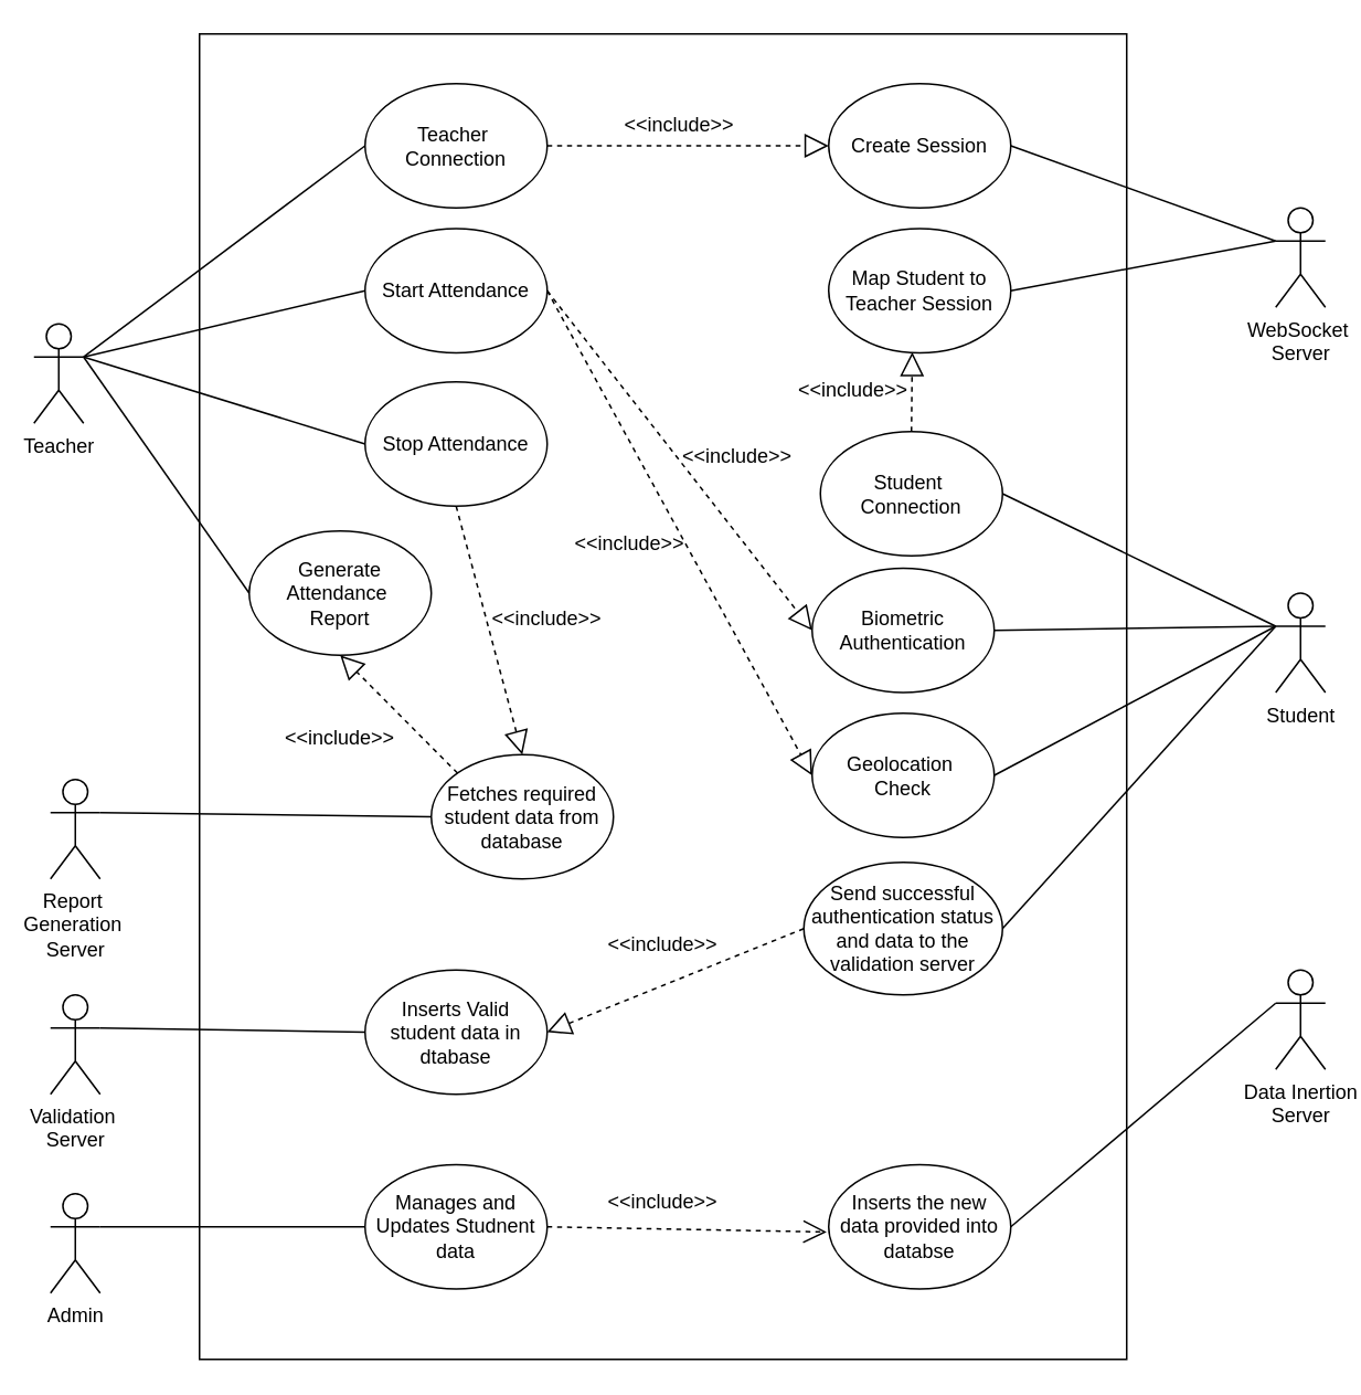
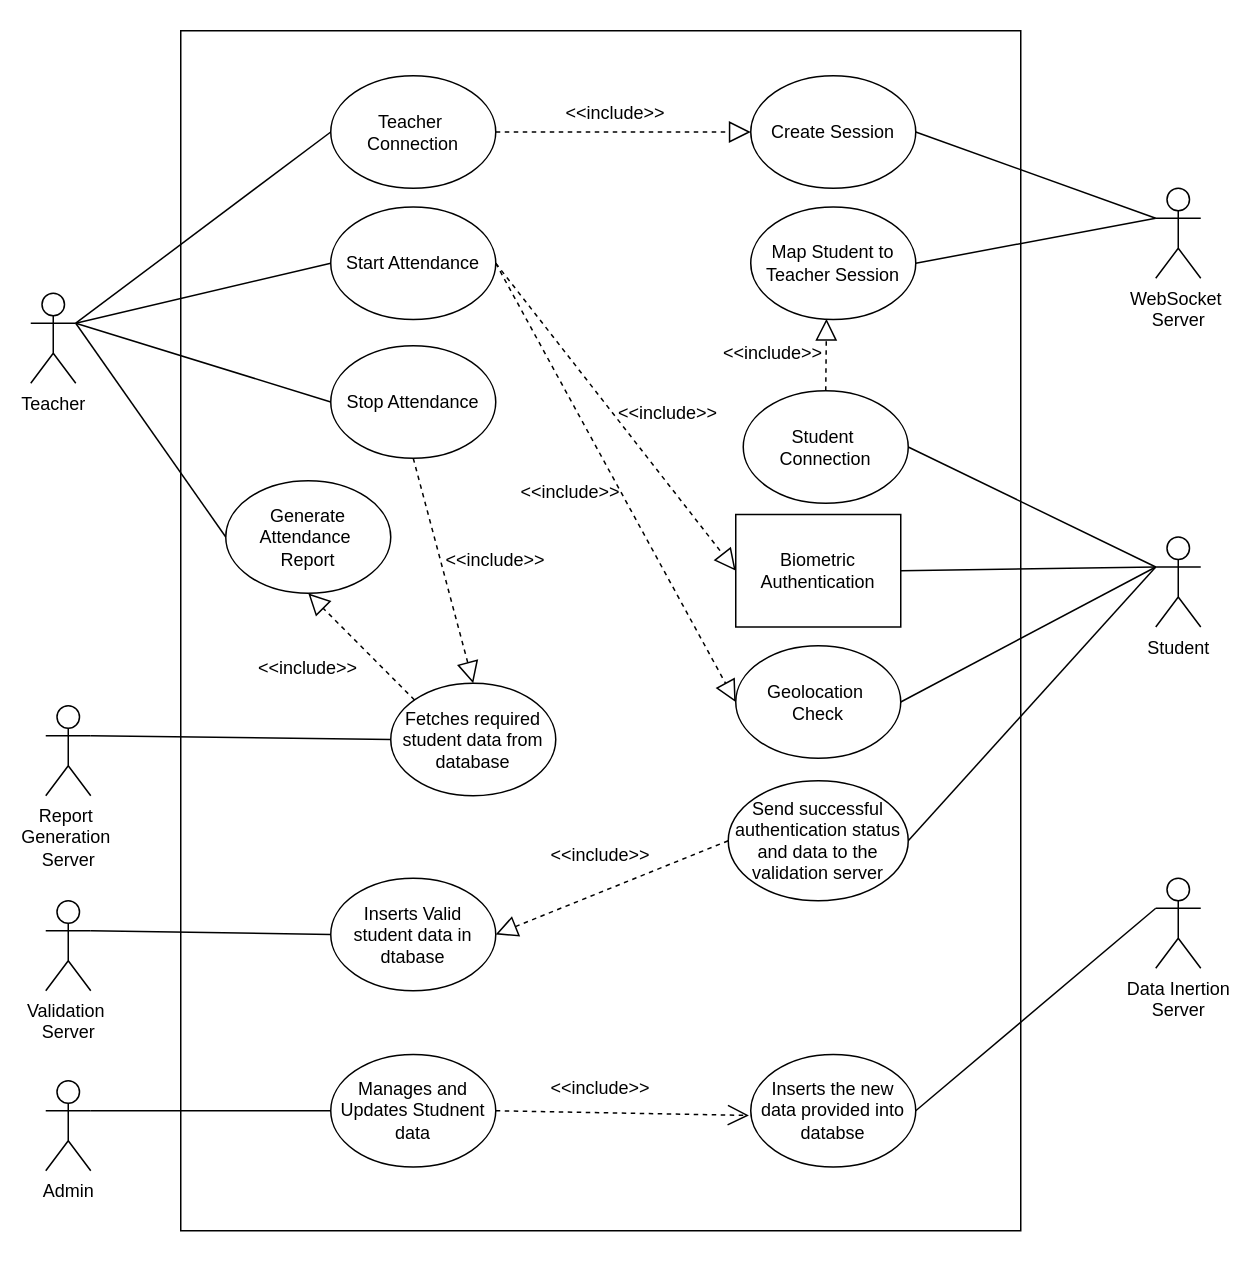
  <mxCell id="0" />
  <mxCell id="1" parent="0" />
  <mxCell id="2" value="" style="rounded=0;whiteSpace=wrap;html=1;" vertex="1" parent="1"><mxGeometry x="120" y="20" width="560" height="800" as="geometry" /></mxCell>
  <mxCell id="3" value="Teacher" style="shape=umlActor;verticalLabelPosition=bottom;verticalAlign=top;html=1;outlineConnect=0;" vertex="1" parent="1"><mxGeometry x="20" y="195" width="30" height="60" as="geometry" /></mxCell>
  <mxCell id="4" value="Student" style="shape=umlActor;verticalLabelPosition=bottom;verticalAlign=top;html=1;outlineConnect=0;" vertex="1" parent="1"><mxGeometry x="770" y="357.5" width="30" height="60" as="geometry" /></mxCell>
  <mxCell id="5" value="Report&amp;nbsp;&lt;div&gt;Generation&amp;nbsp;&lt;div&gt;Server&lt;/div&gt;&lt;/div&gt;" style="shape=umlActor;verticalLabelPosition=bottom;verticalAlign=top;html=1;outlineConnect=0;" vertex="1" parent="1"><mxGeometry x="30" y="470" width="30" height="60" as="geometry" /></mxCell>
  <mxCell id="6" value="Validation&amp;nbsp;&lt;div&gt;Server&lt;/div&gt;" style="shape=umlActor;verticalLabelPosition=bottom;verticalAlign=top;html=1;outlineConnect=0;" vertex="1" parent="1"><mxGeometry x="30" y="600" width="30" height="60" as="geometry" /></mxCell>
  <mxCell id="7" value="WebSocket&amp;nbsp;&lt;div&gt;Server&lt;/div&gt;" style="shape=umlActor;verticalLabelPosition=bottom;verticalAlign=top;html=1;outlineConnect=0;" vertex="1" parent="1"><mxGeometry x="770" y="125" width="30" height="60" as="geometry" /></mxCell>
  <mxCell id="8" value="Data Inertion&lt;div&gt;Server&lt;/div&gt;" style="shape=umlActor;verticalLabelPosition=bottom;verticalAlign=top;html=1;outlineConnect=0;" vertex="1" parent="1"><mxGeometry x="770" y="585" width="30" height="60" as="geometry" /></mxCell>
  <mxCell id="9" value="Teacher&amp;nbsp;&lt;div&gt;Connection&lt;/div&gt;" style="ellipse;whiteSpace=wrap;html=1;" vertex="1" parent="1"><mxGeometry x="220" y="50" width="110" height="75" as="geometry" /></mxCell>
  <mxCell id="10" value="Generate Attendance&amp;nbsp;&lt;div&gt;Report&lt;/div&gt;" style="ellipse;whiteSpace=wrap;html=1;" vertex="1" parent="1"><mxGeometry x="150" y="320" width="110" height="75" as="geometry" /></mxCell>
  <mxCell id="11" value="Create Session" style="ellipse;whiteSpace=wrap;html=1;" vertex="1" parent="1"><mxGeometry x="500" y="50" width="110" height="75" as="geometry" /></mxCell>
  <mxCell id="12" value="Start Attendance" style="ellipse;whiteSpace=wrap;html=1;" vertex="1" parent="1"><mxGeometry x="220" y="137.5" width="110" height="75" as="geometry" /></mxCell>
  <mxCell id="13" value="Stop Attendance" style="ellipse;whiteSpace=wrap;html=1;" vertex="1" parent="1"><mxGeometry x="220" y="230" width="110" height="75" as="geometry" /></mxCell>
  <mxCell id="14" value="Geolocation&amp;nbsp;&lt;div&gt;Check&lt;/div&gt;" style="ellipse;whiteSpace=wrap;html=1;" vertex="1" parent="1"><mxGeometry x="490" y="430" width="110" height="75" as="geometry" /></mxCell>
- <mxCell id="15" value="Biometric Authentication" style="ellipse;whiteSpace=wrap;html=1;" vertex="1" parent="1"><mxGeometry x="490" y="342.5" width="110" height="75" as="geometry" /></mxCell>
+ <mxCell id="15" value="Biometric Authentication" style="whiteSpace=wrap;html=1;rounded=0;" vertex="1" parent="1"><mxGeometry x="490" y="342.5" width="110" height="75" as="geometry" /></mxCell>
  <mxCell id="16" value="Student&amp;nbsp;&lt;div&gt;Connection&lt;/div&gt;" style="ellipse;whiteSpace=wrap;html=1;" vertex="1" parent="1"><mxGeometry x="495" y="260" width="110" height="75" as="geometry" /></mxCell>
  <mxCell id="17" value="Map Student to Teacher Session" style="ellipse;whiteSpace=wrap;html=1;" vertex="1" parent="1"><mxGeometry x="500" y="137.5" width="110" height="75" as="geometry" /></mxCell>
  <mxCell id="18" value="Fetches required student data from&lt;div&gt;database&lt;/div&gt;" style="ellipse;whiteSpace=wrap;html=1;" vertex="1" parent="1"><mxGeometry x="260" y="455" width="110" height="75" as="geometry" /></mxCell>
  <mxCell id="19" value="Inserts Valid&lt;div&gt;student data in dtabase&lt;/div&gt;" style="ellipse;whiteSpace=wrap;html=1;" vertex="1" parent="1"><mxGeometry x="220" y="585" width="110" height="75" as="geometry" /></mxCell>
  <mxCell id="20" value="Manages and Updates Studnent data" style="ellipse;whiteSpace=wrap;html=1;" vertex="1" parent="1"><mxGeometry x="220" y="702.5" width="110" height="75" as="geometry" /></mxCell>
  <mxCell id="21" value="" style="endArrow=none;html=1;rounded=0;exitX=1;exitY=0.333;exitDx=0;exitDy=0;exitPerimeter=0;entryX=0;entryY=0.5;entryDx=0;entryDy=0;" edge="1" parent="1" source="3" target="9"><mxGeometry width="50" height="50" relative="1" as="geometry"><mxPoint x="400" y="400" as="sourcePoint" /><mxPoint x="450" y="350" as="targetPoint" /></mxGeometry></mxCell>
  <mxCell id="22" value="" style="endArrow=none;html=1;rounded=0;entryX=0;entryY=0.5;entryDx=0;entryDy=0;exitX=1;exitY=0.333;exitDx=0;exitDy=0;exitPerimeter=0;" edge="1" parent="1" source="3" target="12"><mxGeometry width="50" height="50" relative="1" as="geometry"><mxPoint x="100" y="350" as="sourcePoint" /><mxPoint x="450" y="350" as="targetPoint" /></mxGeometry></mxCell>
  <mxCell id="23" value="" style="endArrow=none;html=1;rounded=0;exitX=1;exitY=0.333;exitDx=0;exitDy=0;exitPerimeter=0;entryX=0;entryY=0.5;entryDx=0;entryDy=0;" edge="1" parent="1" source="3" target="13"><mxGeometry width="50" height="50" relative="1" as="geometry"><mxPoint x="400" y="400" as="sourcePoint" /><mxPoint x="450" y="350" as="targetPoint" /></mxGeometry></mxCell>
  <mxCell id="24" value="" style="endArrow=none;html=1;rounded=0;exitX=1;exitY=0.333;exitDx=0;exitDy=0;exitPerimeter=0;entryX=0;entryY=0.5;entryDx=0;entryDy=0;" edge="1" parent="1" source="3" target="10"><mxGeometry width="50" height="50" relative="1" as="geometry"><mxPoint x="400" y="400" as="sourcePoint" /><mxPoint x="450" y="350" as="targetPoint" /></mxGeometry></mxCell>
  <mxCell id="25" value="" style="endArrow=none;html=1;rounded=0;entryX=0;entryY=0.333;entryDx=0;entryDy=0;entryPerimeter=0;exitX=1;exitY=0.5;exitDx=0;exitDy=0;" edge="1" parent="1" source="11" target="7"><mxGeometry width="50" height="50" relative="1" as="geometry"><mxPoint x="490" y="410" as="sourcePoint" /><mxPoint x="540" y="360" as="targetPoint" /></mxGeometry></mxCell>
  <mxCell id="26" value="&amp;lt;&amp;lt;include&amp;gt;&amp;gt;" style="text;html=1;align=center;verticalAlign=middle;whiteSpace=wrap;rounded=0;" vertex="1" parent="1"><mxGeometry x="380" y="60" width="60" height="30" as="geometry" /></mxCell>
  <mxCell id="27" value="" style="endArrow=block;dashed=1;endFill=0;endSize=12;html=1;rounded=0;exitX=0.5;exitY=0;exitDx=0;exitDy=0;entryX=0.459;entryY=0.994;entryDx=0;entryDy=0;entryPerimeter=0;" edge="1" parent="1" source="16" target="17"><mxGeometry width="160" relative="1" as="geometry"><mxPoint x="410" y="420" as="sourcePoint" /><mxPoint x="570" y="420" as="targetPoint" /></mxGeometry></mxCell>
  <mxCell id="28" value="" style="endArrow=block;dashed=1;endFill=0;endSize=12;html=1;rounded=0;exitX=1;exitY=0.5;exitDx=0;exitDy=0;entryX=0;entryY=0.5;entryDx=0;entryDy=0;" edge="1" parent="1" source="12" target="15"><mxGeometry width="160" relative="1" as="geometry"><mxPoint x="490" y="340" as="sourcePoint" /><mxPoint x="390" y="340" as="targetPoint" /></mxGeometry></mxCell>
  <mxCell id="29" value="" style="endArrow=block;dashed=1;endFill=0;endSize=12;html=1;rounded=0;exitX=1;exitY=0.5;exitDx=0;exitDy=0;entryX=0;entryY=0.5;entryDx=0;entryDy=0;" edge="1" parent="1" source="12" target="14"><mxGeometry width="160" relative="1" as="geometry"><mxPoint x="610" y="258" as="sourcePoint" /><mxPoint x="510" y="258" as="targetPoint" /></mxGeometry></mxCell>
  <mxCell id="30" value="&amp;lt;&amp;lt;include&amp;gt;&amp;gt;" style="text;html=1;align=center;verticalAlign=middle;whiteSpace=wrap;rounded=0;" vertex="1" parent="1"><mxGeometry x="415" y="260" width="60" height="30" as="geometry" /></mxCell>
  <mxCell id="31" value="&amp;lt;&amp;lt;include&amp;gt;&amp;gt;" style="text;html=1;align=center;verticalAlign=middle;whiteSpace=wrap;rounded=0;" vertex="1" parent="1"><mxGeometry x="350" y="312.5" width="60" height="30" as="geometry" /></mxCell>
  <mxCell id="32" value="" style="endArrow=none;html=1;rounded=0;entryX=0;entryY=0.333;entryDx=0;entryDy=0;entryPerimeter=0;exitX=1;exitY=0.5;exitDx=0;exitDy=0;" edge="1" parent="1" source="16" target="4"><mxGeometry width="50" height="50" relative="1" as="geometry"><mxPoint x="390" y="410" as="sourcePoint" /><mxPoint x="440" y="360" as="targetPoint" /></mxGeometry></mxCell>
  <mxCell id="33" value="" style="endArrow=none;html=1;rounded=0;exitX=1;exitY=0.5;exitDx=0;exitDy=0;entryX=0;entryY=0.333;entryDx=0;entryDy=0;entryPerimeter=0;" edge="1" parent="1" source="15" target="4"><mxGeometry width="50" height="50" relative="1" as="geometry"><mxPoint x="610" y="318" as="sourcePoint" /><mxPoint x="810" y="400" as="targetPoint" /></mxGeometry></mxCell>
  <mxCell id="34" value="" style="endArrow=none;html=1;rounded=0;entryX=0;entryY=0.333;entryDx=0;entryDy=0;entryPerimeter=0;exitX=1;exitY=0.5;exitDx=0;exitDy=0;" edge="1" parent="1" source="14" target="4"><mxGeometry width="50" height="50" relative="1" as="geometry"><mxPoint x="620" y="328" as="sourcePoint" /><mxPoint x="840" y="398" as="targetPoint" /></mxGeometry></mxCell>
  <mxCell id="35" value="" style="endArrow=none;html=1;rounded=0;exitX=1;exitY=0.333;exitDx=0;exitDy=0;exitPerimeter=0;entryX=0;entryY=0.5;entryDx=0;entryDy=0;" edge="1" parent="1" source="6" target="19"><mxGeometry width="50" height="50" relative="1" as="geometry"><mxPoint x="440" y="550" as="sourcePoint" /><mxPoint x="490" y="500" as="targetPoint" /></mxGeometry></mxCell>
  <mxCell id="36" value="" style="endArrow=none;html=1;rounded=0;exitX=0;exitY=0.5;exitDx=0;exitDy=0;entryX=1;entryY=0.333;entryDx=0;entryDy=0;entryPerimeter=0;" edge="1" parent="1" source="18" target="5"><mxGeometry width="50" height="50" relative="1" as="geometry"><mxPoint x="610" y="596" as="sourcePoint" /><mxPoint x="740" y="599" as="targetPoint" /></mxGeometry></mxCell>
  <mxCell id="37" value="" style="endArrow=block;dashed=1;endFill=0;endSize=12;html=1;rounded=0;exitX=0;exitY=0;exitDx=0;exitDy=0;entryX=0.5;entryY=1;entryDx=0;entryDy=0;" edge="1" parent="1" source="18" target="10"><mxGeometry width="160" relative="1" as="geometry"><mxPoint x="360" y="303" as="sourcePoint" /><mxPoint x="500" y="498" as="targetPoint" /></mxGeometry></mxCell>
  <mxCell id="38" value="&amp;lt;&amp;lt;include&amp;gt;&amp;gt;" style="text;html=1;align=center;verticalAlign=middle;whiteSpace=wrap;rounded=0;" vertex="1" parent="1"><mxGeometry x="175" y="430" width="60" height="30" as="geometry" /></mxCell>
  <mxCell id="39" value="Admin" style="shape=umlActor;verticalLabelPosition=bottom;verticalAlign=top;html=1;outlineConnect=0;" vertex="1" parent="1"><mxGeometry x="30" y="720" width="30" height="60" as="geometry" /></mxCell>
  <mxCell id="40" value="Inserts the new data provided into&lt;div&gt;databse&lt;/div&gt;" style="ellipse;whiteSpace=wrap;html=1;" vertex="1" parent="1"><mxGeometry x="500" y="702.5" width="110" height="75" as="geometry" /></mxCell>
  <mxCell id="41" value="" style="endArrow=open;dashed=1;endFill=0;endSize=12;html=1;rounded=0;exitX=1;exitY=0.5;exitDx=0;exitDy=0;entryX=-0.011;entryY=0.542;entryDx=0;entryDy=0;entryPerimeter=0;" edge="1" parent="1" source="20" target="40"><mxGeometry width="160" relative="1" as="geometry"><mxPoint x="600" y="248" as="sourcePoint" /><mxPoint x="500" y="248" as="targetPoint" /></mxGeometry></mxCell>
  <mxCell id="42" value="" style="endArrow=none;html=1;rounded=0;exitX=1;exitY=0.333;exitDx=0;exitDy=0;exitPerimeter=0;entryX=0;entryY=0.5;entryDx=0;entryDy=0;" edge="1" parent="1" source="39" target="20"><mxGeometry width="50" height="50" relative="1" as="geometry"><mxPoint x="300" y="750" as="sourcePoint" /><mxPoint x="350" y="700" as="targetPoint" /></mxGeometry></mxCell>
  <mxCell id="43" value="" style="endArrow=none;html=1;rounded=0;entryX=0;entryY=0.333;entryDx=0;entryDy=0;entryPerimeter=0;exitX=1;exitY=0.5;exitDx=0;exitDy=0;" edge="1" parent="1" source="40" target="8"><mxGeometry width="50" height="50" relative="1" as="geometry"><mxPoint x="510" y="750" as="sourcePoint" /><mxPoint x="560" y="700" as="targetPoint" /></mxGeometry></mxCell>
  <mxCell id="44" value="" style="endArrow=block;dashed=1;endFill=0;endSize=12;html=1;rounded=0;exitX=1;exitY=0.5;exitDx=0;exitDy=0;entryX=0;entryY=0.5;entryDx=0;entryDy=0;" edge="1" parent="1" source="9" target="11"><mxGeometry width="160" relative="1" as="geometry"><mxPoint x="350" y="293" as="sourcePoint" /><mxPoint x="500" y="405" as="targetPoint" /></mxGeometry></mxCell>
  <mxCell id="45" value="&amp;lt;&amp;lt;include&amp;gt;&amp;gt;" style="text;html=1;align=center;verticalAlign=middle;whiteSpace=wrap;rounded=0;" vertex="1" parent="1"><mxGeometry x="485" y="220" width="60" height="30" as="geometry" /></mxCell>
  <mxCell id="46" value="" style="endArrow=none;html=1;rounded=0;exitX=1;exitY=0.5;exitDx=0;exitDy=0;entryX=0;entryY=0.333;entryDx=0;entryDy=0;entryPerimeter=0;" edge="1" parent="1" source="17" target="7"><mxGeometry width="50" height="50" relative="1" as="geometry"><mxPoint x="650" y="98" as="sourcePoint" /><mxPoint x="780" y="150" as="targetPoint" /></mxGeometry></mxCell>
  <mxCell id="47" value="Send successful authentication status and data to the validation server" style="ellipse;whiteSpace=wrap;html=1;" vertex="1" parent="1"><mxGeometry x="485" y="520" width="120" height="80" as="geometry" /></mxCell>
  <mxCell id="48" value="" style="endArrow=none;html=1;rounded=0;exitX=1;exitY=0.5;exitDx=0;exitDy=0;entryX=0;entryY=0.333;entryDx=0;entryDy=0;entryPerimeter=0;" edge="1" parent="1" source="47" target="4"><mxGeometry width="50" height="50" relative="1" as="geometry"><mxPoint x="450" y="500" as="sourcePoint" /><mxPoint x="810" y="380" as="targetPoint" /></mxGeometry></mxCell>
  <mxCell id="49" value="" style="endArrow=block;dashed=1;endFill=0;endSize=12;html=1;rounded=0;exitX=0;exitY=0.5;exitDx=0;exitDy=0;entryX=1;entryY=0.5;entryDx=0;entryDy=0;" edge="1" parent="1" source="47" target="19"><mxGeometry width="160" relative="1" as="geometry"><mxPoint x="340" y="98" as="sourcePoint" /><mxPoint x="510" y="98" as="targetPoint" /></mxGeometry></mxCell>
  <mxCell id="50" value="&amp;lt;&amp;lt;include&amp;gt;&amp;gt;" style="text;html=1;align=center;verticalAlign=middle;whiteSpace=wrap;rounded=0;" vertex="1" parent="1"><mxGeometry x="370" y="710" width="60" height="30" as="geometry" /></mxCell>
  <mxCell id="51" value="" style="endArrow=block;dashed=1;endFill=0;endSize=12;html=1;rounded=0;exitX=0.5;exitY=1;exitDx=0;exitDy=0;entryX=0.5;entryY=0;entryDx=0;entryDy=0;" edge="1" parent="1" source="13" target="18"><mxGeometry width="160" relative="1" as="geometry"><mxPoint x="286" y="476" as="sourcePoint" /><mxPoint x="205" y="415" as="targetPoint" /></mxGeometry></mxCell>
  <mxCell id="52" value="&amp;lt;&amp;lt;include&amp;gt;&amp;gt;" style="text;html=1;align=center;verticalAlign=middle;whiteSpace=wrap;rounded=0;" vertex="1" parent="1"><mxGeometry x="300" y="357.5" width="60" height="30" as="geometry" /></mxCell>
  <mxCell id="53" value="&amp;lt;&amp;lt;include&amp;gt;&amp;gt;" style="text;html=1;align=center;verticalAlign=middle;whiteSpace=wrap;rounded=0;" vertex="1" parent="1"><mxGeometry x="370" y="555" width="60" height="30" as="geometry" /></mxCell>
